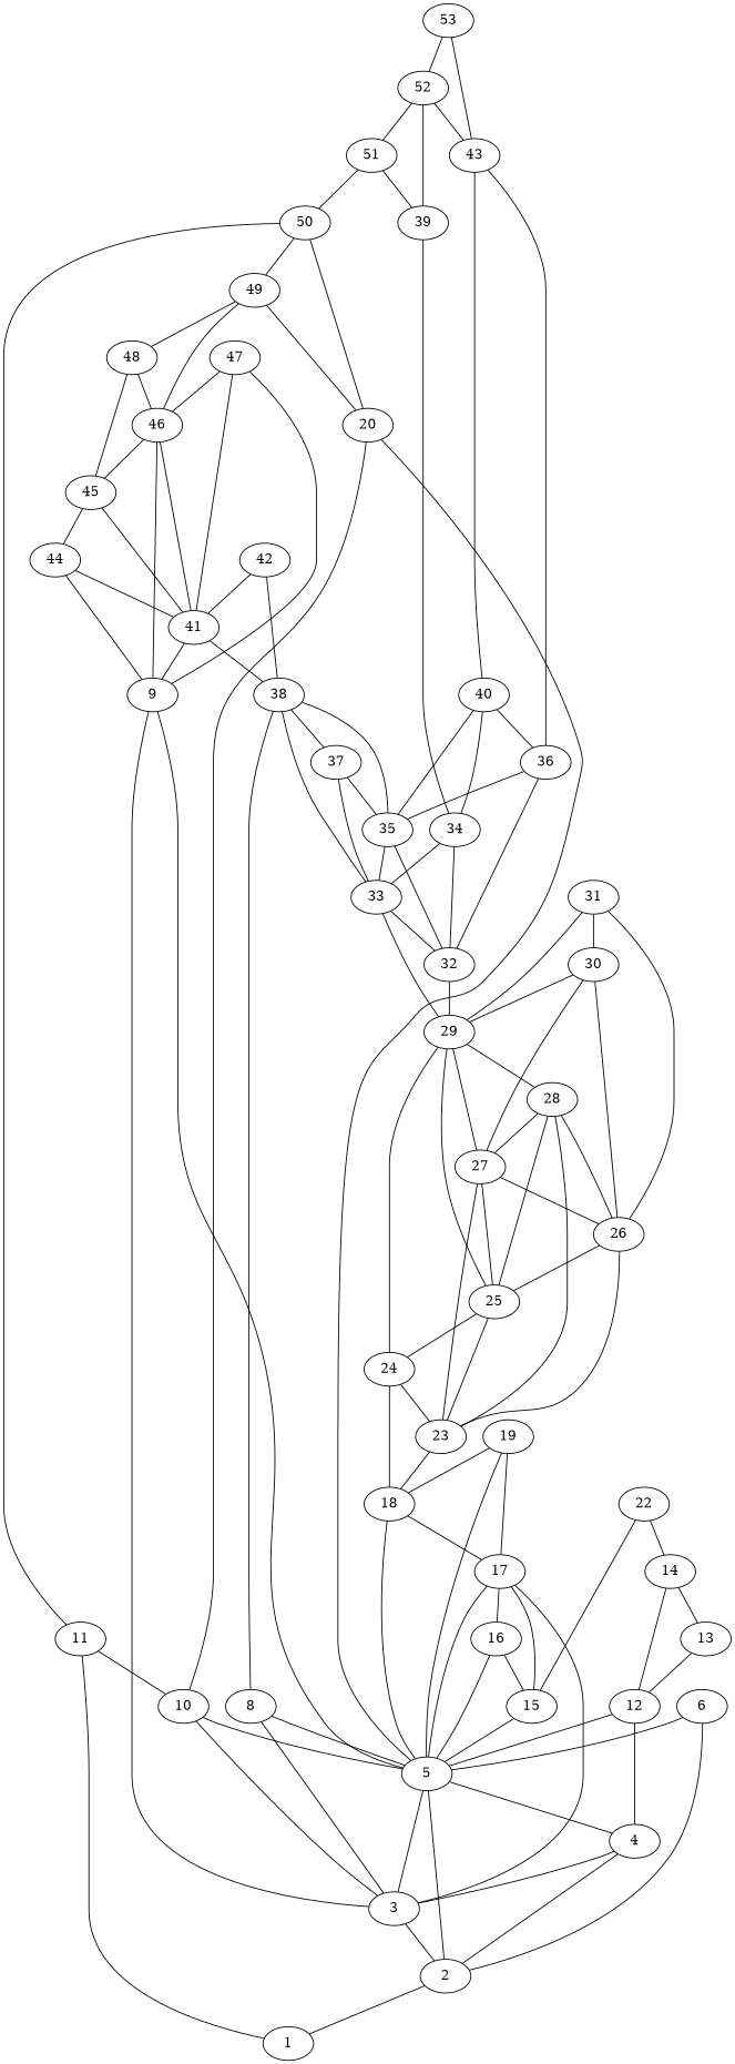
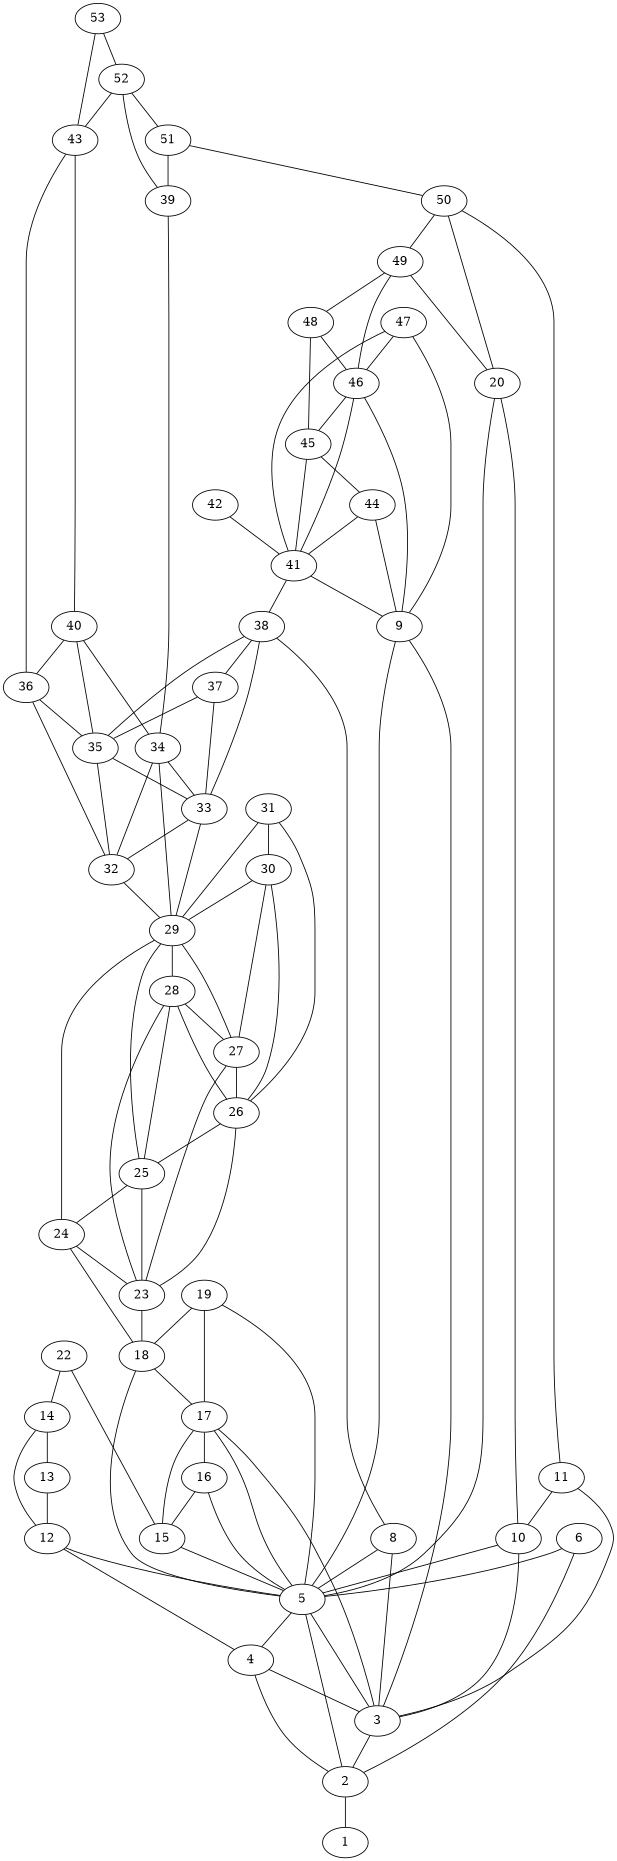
  graph {
    2
    1
    3
    4
    5
    6
    8
    9
    10
    11
    12
    13
    14
    15
    16
    17
    18
    19
    20
    22
    23
    24
    25
    26
    27
    28
    29
    30
    31
    32
    33
    34
    35
    36
    37
    38
    39
    40
    41
    42
    43
    44
    45
    46
    47
    48
    49
    50
    51
    52
    53
    2 -- 1
    3 -- 2
    4 -- 2
    4 -- 3
    5 -- 2
    5 -- 3
    5 -- 4
    6 -- 2
    6 -- 5
    8 -- 3
    8 -- 5
    9 -- 3
    9 -- 5
    10 -- 3
    10 -- 5
-   11 -- 1
+   11 -- 3
    11 -- 10
    12 -- 4
    12 -- 5
    13 -- 12
    14 -- 12
    14 -- 13
    15 -- 5
    16 -- 5
    16 -- 15
    17 -- 3
    17 -- 5
    17 -- 15
    17 -- 16
    18 -- 5
    18 -- 17
    19 -- 5
    19 -- 17
    19 -- 18
    20 -- 5
    20 -- 10
    22 -- 14
    22 -- 15
    23 -- 18
    24 -- 18
    24 -- 23
    25 -- 23
    25 -- 24
    26 -- 23
    26 -- 25
    27 -- 23
-   27 -- 25
    27 -- 26
    28 -- 23
    28 -- 25
    28 -- 26
    28 -- 27
    29 -- 24
    29 -- 25
    29 -- 27
    29 -- 28
    30 -- 26
    30 -- 27
    30 -- 29
    31 -- 26
    31 -- 29
    31 -- 30
    32 -- 29
    33 -- 29
    33 -- 32
+   34 -- 29
    34 -- 32
    34 -- 33
    35 -- 32
    35 -- 33
    36 -- 32
    36 -- 35
    37 -- 33
    37 -- 35
    38 -- 8
    38 -- 33
    38 -- 35
    38 -- 37
    39 -- 34
    40 -- 34
    40 -- 35
    40 -- 36
    41 -- 9
    41 -- 38
-   42 -- 38
    42 -- 41
    43 -- 36
    43 -- 40
    44 -- 9
    44 -- 41
    45 -- 41
    45 -- 44
    46 -- 9
    46 -- 41
    46 -- 45
    47 -- 9
    47 -- 41
    47 -- 46
    48 -- 45
    48 -- 46
    49 -- 20
    49 -- 46
    49 -- 48
    50 -- 11
    50 -- 20
    50 -- 49
    51 -- 39
    51 -- 50
    52 -- 39
    52 -- 43
    52 -- 51
    53 -- 43
    53 -- 52
  }
